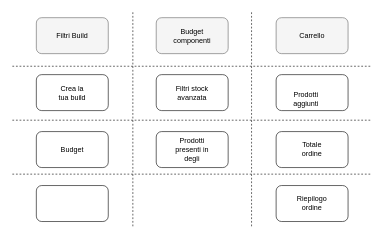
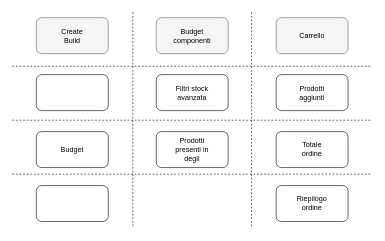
  <mxCell id="0" />
  <mxCell id="1" parent="0" />
  <mxCell id="2" value="" style="shape=table;html=1;whiteSpace=wrap;startSize=0;container=1;collapsible=0;childLayout=tableLayout;dashed=1;swimlaneHead=1;left=0;right=0;top=0;bottom=0;fillColor=none;" vertex="1" parent="1"><mxGeometry x="20" y="20" width="600" height="360" as="geometry" /></mxCell>
  <mxCell id="3" value="" style="shape=tableRow;horizontal=0;startSize=0;swimlaneHead=0;swimlaneBody=0;top=0;left=0;bottom=0;right=0;collapsible=0;dropTarget=0;fillColor=none;points=[[0,0.5],[1,0.5]];portConstraint=eastwest;" vertex="1" parent="2"><mxGeometry width="600" height="90" as="geometry" /></mxCell>
  <mxCell id="4" value="" style="shape=partialRectangle;html=1;whiteSpace=wrap;connectable=0;fillColor=none;top=0;left=0;bottom=0;right=0;overflow=hidden;" vertex="1" parent="3"><mxGeometry width="201" height="90" as="geometry"><mxRectangle width="201" height="90" as="alternateBounds" /></mxGeometry></mxCell>
  <mxCell id="5" value="" style="shape=partialRectangle;html=1;whiteSpace=wrap;connectable=0;fillColor=none;top=0;left=0;bottom=0;right=0;overflow=hidden;" vertex="1" parent="3"><mxGeometry x="201" width="198" height="90" as="geometry"><mxRectangle width="198" height="90" as="alternateBounds" /></mxGeometry></mxCell>
  <mxCell id="6" value="" style="shape=partialRectangle;html=1;whiteSpace=wrap;connectable=0;fillColor=none;top=0;left=0;bottom=0;right=0;overflow=hidden;" vertex="1" parent="3"><mxGeometry x="399" width="201" height="90" as="geometry"><mxRectangle width="201" height="90" as="alternateBounds" /></mxGeometry></mxCell>
  <mxCell id="7" value="" style="shape=tableRow;horizontal=0;startSize=0;swimlaneHead=0;swimlaneBody=0;top=0;left=0;bottom=0;right=0;collapsible=0;dropTarget=0;fillColor=none;points=[[0,0.5],[1,0.5]];portConstraint=eastwest;" vertex="1" parent="2"><mxGeometry y="90" width="600" height="90" as="geometry" /></mxCell>
  <mxCell id="8" value="" style="shape=partialRectangle;html=1;whiteSpace=wrap;connectable=0;fillColor=none;top=0;left=0;bottom=0;right=0;overflow=hidden;" vertex="1" parent="7"><mxGeometry width="201" height="90" as="geometry"><mxRectangle width="201" height="90" as="alternateBounds" /></mxGeometry></mxCell>
  <mxCell id="9" value="" style="shape=partialRectangle;html=1;whiteSpace=wrap;connectable=0;fillColor=none;top=0;left=0;bottom=0;right=0;overflow=hidden;" vertex="1" parent="7"><mxGeometry x="201" width="198" height="90" as="geometry"><mxRectangle width="198" height="90" as="alternateBounds" /></mxGeometry></mxCell>
  <mxCell id="10" value="" style="shape=partialRectangle;html=1;whiteSpace=wrap;connectable=0;fillColor=none;top=0;left=0;bottom=0;right=0;overflow=hidden;" vertex="1" parent="7"><mxGeometry x="399" width="201" height="90" as="geometry"><mxRectangle width="201" height="90" as="alternateBounds" /></mxGeometry></mxCell>
  <mxCell id="11" value="" style="shape=tableRow;horizontal=0;startSize=0;swimlaneHead=0;swimlaneBody=0;top=0;left=0;bottom=0;right=0;collapsible=0;dropTarget=0;fillColor=none;points=[[0,0.5],[1,0.5]];portConstraint=eastwest;" vertex="1" parent="2"><mxGeometry y="180" width="600" height="90" as="geometry" /></mxCell>
  <mxCell id="12" value="" style="shape=partialRectangle;html=1;whiteSpace=wrap;connectable=0;fillColor=none;top=0;left=0;bottom=0;right=0;overflow=hidden;" vertex="1" parent="11"><mxGeometry width="201" height="90" as="geometry"><mxRectangle width="201" height="90" as="alternateBounds" /></mxGeometry></mxCell>
  <mxCell id="13" value="" style="shape=partialRectangle;html=1;whiteSpace=wrap;connectable=0;fillColor=none;top=0;left=0;bottom=0;right=0;overflow=hidden;" vertex="1" parent="11"><mxGeometry x="201" width="198" height="90" as="geometry"><mxRectangle width="198" height="90" as="alternateBounds" /></mxGeometry></mxCell>
  <mxCell id="14" value="" style="shape=partialRectangle;html=1;whiteSpace=wrap;connectable=0;fillColor=none;top=0;left=0;bottom=0;right=0;overflow=hidden;pointerEvents=1;column=4" vertex="1" parent="11"><mxGeometry x="399" width="201" height="90" as="geometry"><mxRectangle width="201" height="90" as="alternateBounds" /></mxGeometry></mxCell>
  <mxCell id="15" value="" style="shape=tableRow;horizontal=0;startSize=0;swimlaneHead=0;swimlaneBody=0;top=0;left=0;bottom=0;right=0;collapsible=0;dropTarget=0;fillColor=none;points=[[0,0.5],[1,0.5]];portConstraint=eastwest;" vertex="1" parent="2"><mxGeometry y="270" width="600" height="90" as="geometry" /></mxCell>
  <mxCell id="16" value="" style="shape=partialRectangle;html=1;whiteSpace=wrap;connectable=0;fillColor=none;top=0;left=0;bottom=0;right=0;overflow=hidden;" vertex="1" parent="15"><mxGeometry width="201" height="90" as="geometry"><mxRectangle width="201" height="90" as="alternateBounds" /></mxGeometry></mxCell>
  <mxCell id="17" value="" style="shape=partialRectangle;html=1;whiteSpace=wrap;connectable=0;fillColor=none;top=0;left=0;bottom=0;right=0;overflow=hidden;" vertex="1" parent="15"><mxGeometry x="201" width="198" height="90" as="geometry"><mxRectangle width="198" height="90" as="alternateBounds" /></mxGeometry></mxCell>
  <mxCell id="18" value="" style="shape=partialRectangle;html=1;whiteSpace=wrap;connectable=0;fillColor=none;top=0;left=0;bottom=0;right=0;overflow=hidden;pointerEvents=1;" vertex="1" parent="15"><mxGeometry x="399" width="201" height="90" as="geometry"><mxRectangle width="201" height="90" as="alternateBounds" /></mxGeometry></mxCell>
  <mxCell id="19" value="" style="rounded=1;whiteSpace=wrap;html=1;fillColor=#f5f5f5;fontColor=#333333;strokeColor=#666666;" vertex="1" parent="1"><mxGeometry x="60" y="29" width="120" height="60" as="geometry" /></mxCell>
- <mxCell id="20" value="Filtri Build" style="text;html=1;strokeColor=none;fillColor=none;align=center;verticalAlign=middle;whiteSpace=wrap;rounded=0;" vertex="1" parent="1"><mxGeometry x="90" y="44" width="60" height="30" as="geometry" /></mxCell>
+ <mxCell id="20" value="Create Build" style="text;html=1;strokeColor=none;fillColor=none;align=center;verticalAlign=middle;whiteSpace=wrap;rounded=0;" vertex="1" parent="1"><mxGeometry x="90" y="44" width="60" height="30" as="geometry" /></mxCell>
  <mxCell id="21" value="" style="rounded=1;whiteSpace=wrap;html=1;" vertex="1" parent="1"><mxGeometry x="60" y="309" width="120" height="60" as="geometry" /></mxCell>
  <mxCell id="22" value="" style="rounded=1;whiteSpace=wrap;html=1;" vertex="1" parent="1"><mxGeometry x="60" y="124" width="120" height="60" as="geometry" /></mxCell>
- <mxCell id="23" value="Crea la tua build" style="text;html=1;strokeColor=none;fillColor=none;align=center;verticalAlign=middle;whiteSpace=wrap;rounded=0;" vertex="1" parent="1"><mxGeometry x="90" y="139" width="60" height="30" as="geometry" /></mxCell>
  <mxCell id="24" value="" style="rounded=1;whiteSpace=wrap;html=1;fillColor=#f5f5f5;fontColor=#333333;strokeColor=#666666;" vertex="1" parent="1"><mxGeometry x="260" y="29" width="120" height="60" as="geometry" /></mxCell>
  <mxCell id="25" value="Budget componenti" style="text;html=1;strokeColor=none;fillColor=none;align=center;verticalAlign=middle;whiteSpace=wrap;rounded=0;" vertex="1" parent="1"><mxGeometry x="290" y="44" width="60" height="30" as="geometry" /></mxCell>
  <mxCell id="26" value="" style="rounded=1;whiteSpace=wrap;html=1;" vertex="1" parent="1"><mxGeometry x="260" y="124" width="120" height="60" as="geometry" /></mxCell>
  <mxCell id="27" value="Filtri stock avanzata" style="text;html=1;strokeColor=none;fillColor=none;align=center;verticalAlign=middle;whiteSpace=wrap;rounded=0;" vertex="1" parent="1"><mxGeometry x="290" y="139" width="60" height="30" as="geometry" /></mxCell>
  <mxCell id="28" value="" style="rounded=1;whiteSpace=wrap;html=1;" vertex="1" parent="1"><mxGeometry x="260" y="219" width="120" height="60" as="geometry" /></mxCell>
  <mxCell id="29" value="Prodotti presenti in degli" style="text;html=1;strokeColor=none;fillColor=none;align=center;verticalAlign=middle;whiteSpace=wrap;rounded=0;" vertex="1" parent="1"><mxGeometry x="290" y="234" width="60" height="30" as="geometry" /></mxCell>
  <mxCell id="30" value="" style="rounded=1;whiteSpace=wrap;html=1;fillColor=#f5f5f5;fontColor=#333333;strokeColor=#666666;" vertex="1" parent="1"><mxGeometry x="460" y="29" width="120" height="60" as="geometry" /></mxCell>
  <mxCell id="31" value="Carrello" style="text;html=1;strokeColor=none;fillColor=none;align=center;verticalAlign=middle;whiteSpace=wrap;rounded=0;" vertex="1" parent="1"><mxGeometry x="490" y="44" width="60" height="30" as="geometry" /></mxCell>
  <mxCell id="32" value="" style="rounded=1;whiteSpace=wrap;html=1;" vertex="1" parent="1"><mxGeometry x="460" y="124" width="120" height="60" as="geometry" /></mxCell>
- <mxCell id="33" value="Prodotti aggiunti" style="text;html=1;strokeColor=none;fillColor=none;align=center;verticalAlign=middle;whiteSpace=wrap;rounded=0;" vertex="1" parent="1"><mxGeometry x="480" y="149" width="60" height="30" as="geometry" /></mxCell>
+ <mxCell id="33" value="Prodotti aggiunti" style="text;html=1;strokeColor=none;fillColor=none;align=center;verticalAlign=middle;whiteSpace=wrap;rounded=0;" vertex="1" parent="1"><mxGeometry x="490" y="139" width="60" height="30" as="geometry" /></mxCell>
  <mxCell id="34" value="" style="rounded=1;whiteSpace=wrap;html=1;" vertex="1" parent="1"><mxGeometry x="460" y="219" width="120" height="60" as="geometry" /></mxCell>
  <mxCell id="35" value="Totale ordine" style="text;html=1;strokeColor=none;fillColor=none;align=center;verticalAlign=middle;whiteSpace=wrap;rounded=0;" vertex="1" parent="1"><mxGeometry x="490" y="234" width="60" height="30" as="geometry" /></mxCell>
  <mxCell id="36" value="" style="rounded=1;whiteSpace=wrap;html=1;" vertex="1" parent="1"><mxGeometry x="60" y="219" width="120" height="60" as="geometry" /></mxCell>
  <mxCell id="37" value="Budget" style="text;html=1;strokeColor=none;fillColor=none;align=center;verticalAlign=middle;whiteSpace=wrap;rounded=0;" vertex="1" parent="1"><mxGeometry x="90" y="234" width="60" height="30" as="geometry" /></mxCell>
  <mxCell id="38" value="" style="rounded=1;whiteSpace=wrap;html=1;" vertex="1" parent="1"><mxGeometry x="460" y="309" width="120" height="60" as="geometry" /></mxCell>
  <mxCell id="39" value="Riepilogo ordine" style="text;html=1;strokeColor=none;fillColor=none;align=center;verticalAlign=middle;whiteSpace=wrap;rounded=0;" vertex="1" parent="1"><mxGeometry x="490" y="324" width="60" height="30" as="geometry" /></mxCell>
